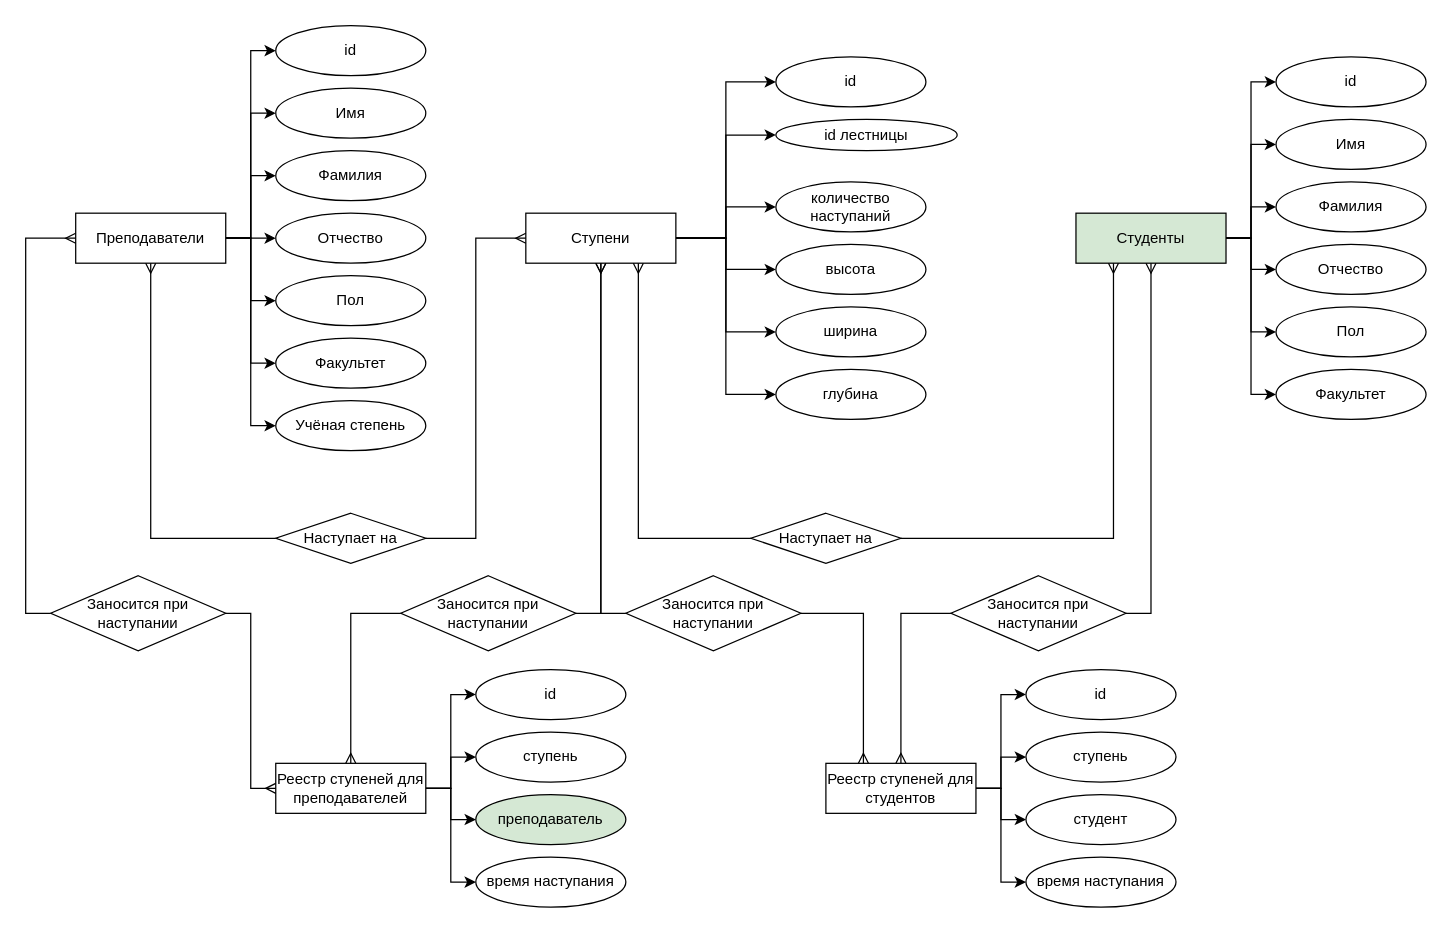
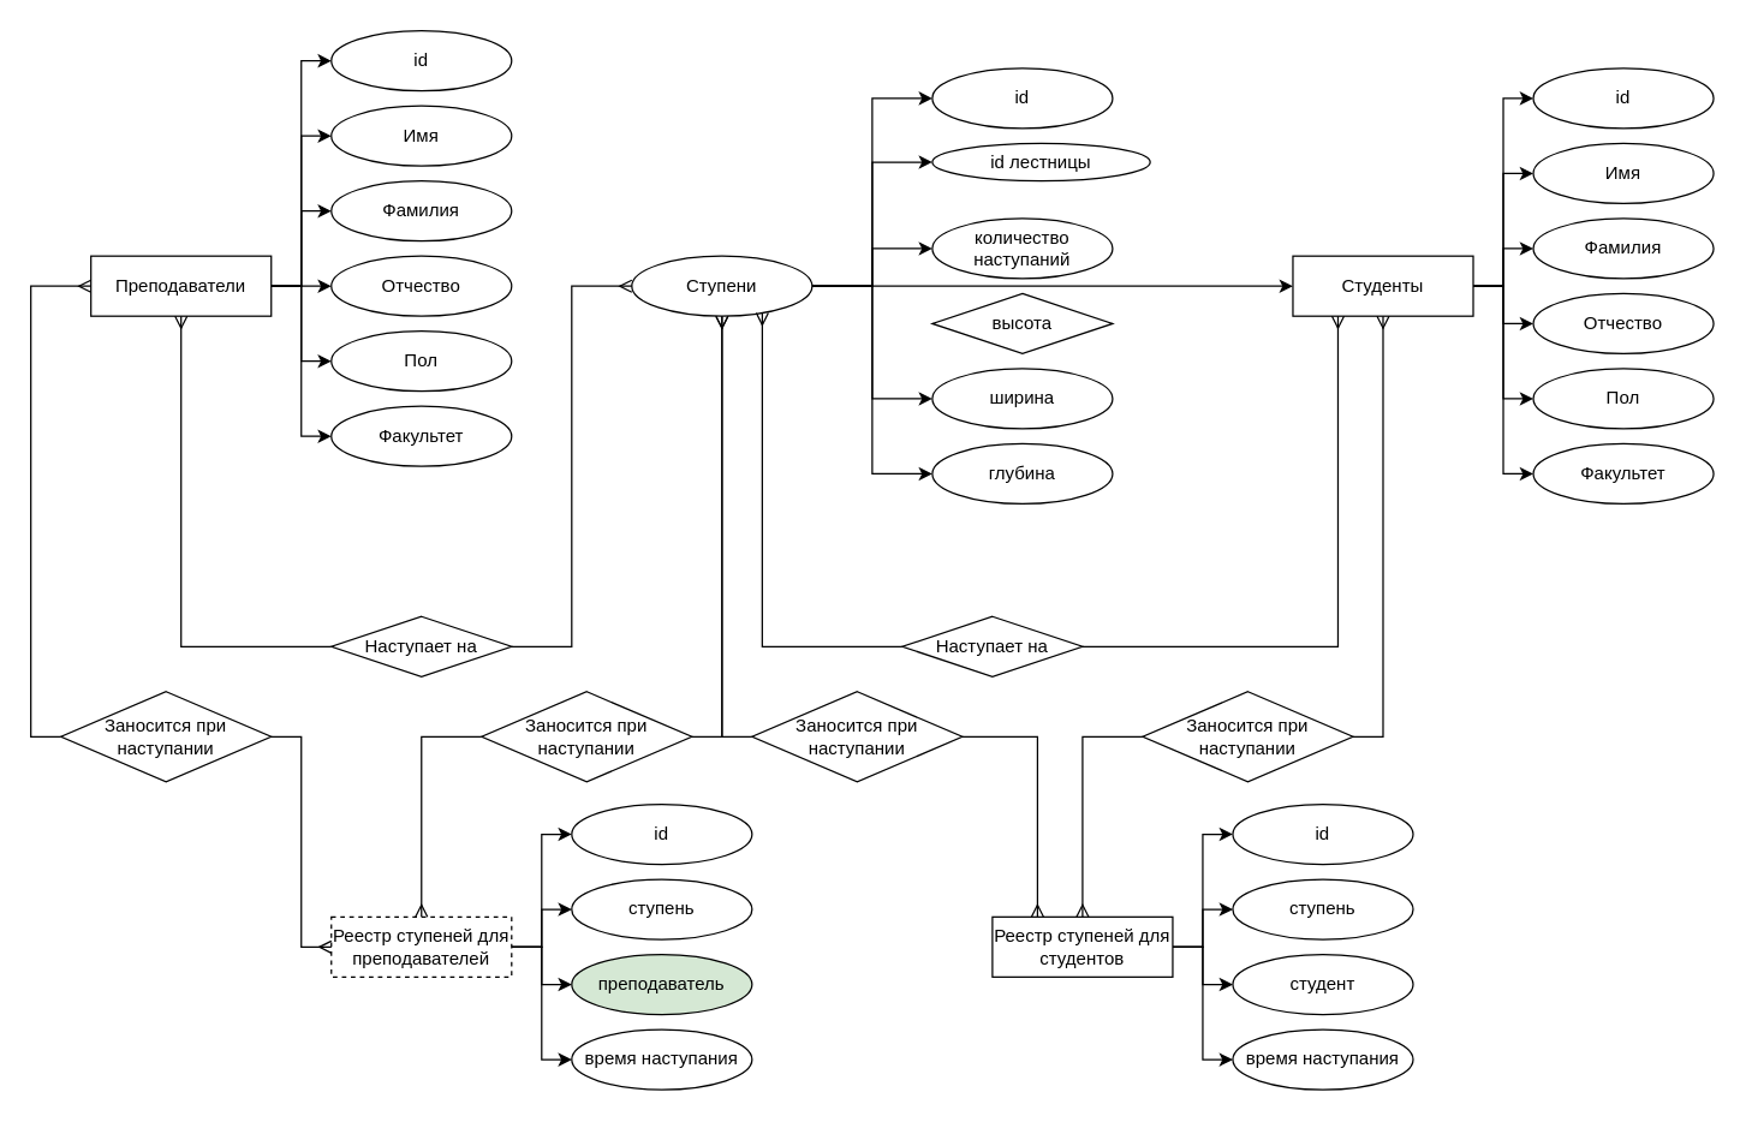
  <mxCell id="0" />
  <mxCell id="1" parent="0" />
  <mxCell id="2" style="edgeStyle=orthogonalEdgeStyle;rounded=0;orthogonalLoop=1;jettySize=auto;html=1;entryX=0;entryY=0.5;entryDx=0;entryDy=0;" parent="1" source="8" target="22" edge="1"><mxGeometry relative="1" as="geometry" /></mxCell>
  <mxCell id="3" style="edgeStyle=orthogonalEdgeStyle;rounded=0;orthogonalLoop=1;jettySize=auto;html=1;entryX=0;entryY=0.5;entryDx=0;entryDy=0;" parent="1" source="8" target="23" edge="1"><mxGeometry relative="1" as="geometry" /></mxCell>
  <mxCell id="4" style="edgeStyle=orthogonalEdgeStyle;rounded=0;orthogonalLoop=1;jettySize=auto;html=1;entryX=0;entryY=0.5;entryDx=0;entryDy=0;" parent="1" source="8" target="24" edge="1"><mxGeometry relative="1" as="geometry" /></mxCell>
  <mxCell id="5" style="edgeStyle=orthogonalEdgeStyle;rounded=0;orthogonalLoop=1;jettySize=auto;html=1;entryX=0;entryY=0.5;entryDx=0;entryDy=0;" parent="1" source="8" target="25" edge="1"><mxGeometry relative="1" as="geometry" /></mxCell>
  <mxCell id="6" style="edgeStyle=orthogonalEdgeStyle;rounded=0;orthogonalLoop=1;jettySize=auto;html=1;entryX=0;entryY=0.5;entryDx=0;entryDy=0;" parent="1" source="8" target="26" edge="1"><mxGeometry relative="1" as="geometry" /></mxCell>
  <mxCell id="7" style="edgeStyle=orthogonalEdgeStyle;rounded=0;orthogonalLoop=1;jettySize=auto;html=1;entryX=0;entryY=0.5;entryDx=0;entryDy=0;" parent="1" source="8" target="27" edge="1"><mxGeometry relative="1" as="geometry" /></mxCell>
- <mxCell id="8" value="Студенты&lt;br&gt;" style="rounded=0;whiteSpace=wrap;html=1;fillColor=#d5e8d4;" parent="1" vertex="1"><mxGeometry x="860" y="170" width="120" height="40" as="geometry" /></mxCell>
+ <mxCell id="8" value="Студенты&lt;br&gt;" style="rounded=0;whiteSpace=wrap;html=1;" parent="1" vertex="1"><mxGeometry x="860" y="170" width="120" height="40" as="geometry" /></mxCell>
  <mxCell id="9" style="edgeStyle=orthogonalEdgeStyle;rounded=0;orthogonalLoop=1;jettySize=auto;html=1;entryX=0;entryY=0.5;entryDx=0;entryDy=0;" parent="1" source="15" target="16" edge="1"><mxGeometry relative="1" as="geometry" /></mxCell>
  <mxCell id="10" style="edgeStyle=orthogonalEdgeStyle;rounded=0;orthogonalLoop=1;jettySize=auto;html=1;entryX=0;entryY=0.5;entryDx=0;entryDy=0;" parent="1" source="15" target="17" edge="1"><mxGeometry relative="1" as="geometry" /></mxCell>
  <mxCell id="11" style="edgeStyle=orthogonalEdgeStyle;rounded=0;orthogonalLoop=1;jettySize=auto;html=1;entryX=0;entryY=0.5;entryDx=0;entryDy=0;" parent="1" source="15" target="18" edge="1"><mxGeometry relative="1" as="geometry" /></mxCell>
- <mxCell id="12" style="edgeStyle=orthogonalEdgeStyle;rounded=0;orthogonalLoop=1;jettySize=auto;html=1;entryX=0;entryY=0.5;entryDx=0;entryDy=0;" parent="1" source="15" target="19" edge="1"><mxGeometry relative="1" as="geometry" /></mxCell>
+ <mxCell id="12" style="edgeStyle=orthogonalEdgeStyle;rounded=0;orthogonalLoop=1;jettySize=auto;html=1;" parent="1" source="15" target="8" edge="1"><mxGeometry relative="1" as="geometry" /></mxCell>
  <mxCell id="13" style="edgeStyle=orthogonalEdgeStyle;rounded=0;orthogonalLoop=1;jettySize=auto;html=1;entryX=0;entryY=0.5;entryDx=0;entryDy=0;" parent="1" source="15" target="20" edge="1"><mxGeometry relative="1" as="geometry" /></mxCell>
  <mxCell id="14" style="edgeStyle=orthogonalEdgeStyle;rounded=0;orthogonalLoop=1;jettySize=auto;html=1;entryX=0;entryY=0.5;entryDx=0;entryDy=0;" parent="1" source="15" target="21" edge="1"><mxGeometry relative="1" as="geometry" /></mxCell>
- <mxCell id="15" value="Ступени&lt;br&gt;" style="rounded=0;whiteSpace=wrap;html=1;" parent="1" vertex="1"><mxGeometry x="420" y="170" width="120" height="40" as="geometry" /></mxCell>
+ <mxCell id="15" value="Ступени&lt;br&gt;" style="ellipse;whiteSpace=wrap;html=1;" parent="1" vertex="1"><mxGeometry x="420" y="170" width="120" height="40" as="geometry" /></mxCell>
  <mxCell id="16" value="id" style="ellipse;whiteSpace=wrap;html=1;" parent="1" vertex="1"><mxGeometry x="620" y="45" width="120" height="40" as="geometry" /></mxCell>
  <mxCell id="17" value="id лестницы" style="ellipse;whiteSpace=wrap;html=1;" parent="1" vertex="1"><mxGeometry x="620" y="95" width="145" height="25" as="geometry" /></mxCell>
  <mxCell id="18" value="количество наступаний" style="ellipse;whiteSpace=wrap;html=1;" parent="1" vertex="1"><mxGeometry x="620" y="145" width="120" height="40" as="geometry" /></mxCell>
- <mxCell id="19" value="высота" style="ellipse;whiteSpace=wrap;html=1;" parent="1" vertex="1"><mxGeometry x="620" y="195" width="120" height="40" as="geometry" /></mxCell>
+ <mxCell id="19" value="высота" style="rhombus;whiteSpace=wrap;html=1;" parent="1" vertex="1"><mxGeometry x="620" y="195" width="120" height="40" as="geometry" /></mxCell>
  <mxCell id="20" value="ширина" style="ellipse;whiteSpace=wrap;html=1;" parent="1" vertex="1"><mxGeometry x="620" y="245" width="120" height="40" as="geometry" /></mxCell>
  <mxCell id="21" value="глубина" style="ellipse;whiteSpace=wrap;html=1;" parent="1" vertex="1"><mxGeometry x="620" y="295" width="120" height="40" as="geometry" /></mxCell>
  <mxCell id="22" value="id" style="ellipse;whiteSpace=wrap;html=1;" parent="1" vertex="1"><mxGeometry x="1020" y="45" width="120" height="40" as="geometry" /></mxCell>
  <mxCell id="23" value="Имя" style="ellipse;whiteSpace=wrap;html=1;" parent="1" vertex="1"><mxGeometry x="1020" y="95" width="120" height="40" as="geometry" /></mxCell>
  <mxCell id="24" value="Фамилия" style="ellipse;whiteSpace=wrap;html=1;" parent="1" vertex="1"><mxGeometry x="1020" y="145" width="120" height="40" as="geometry" /></mxCell>
  <mxCell id="25" value="Отчество" style="ellipse;whiteSpace=wrap;html=1;" parent="1" vertex="1"><mxGeometry x="1020" y="195" width="120" height="40" as="geometry" /></mxCell>
  <mxCell id="26" value="Пол" style="ellipse;whiteSpace=wrap;html=1;" parent="1" vertex="1"><mxGeometry x="1020" y="245" width="120" height="40" as="geometry" /></mxCell>
  <mxCell id="27" value="Факультет" style="ellipse;whiteSpace=wrap;html=1;" parent="1" vertex="1"><mxGeometry x="1020" y="295" width="120" height="40" as="geometry" /></mxCell>
  <mxCell id="28" style="edgeStyle=orthogonalEdgeStyle;rounded=0;orthogonalLoop=1;jettySize=auto;html=1;entryX=0;entryY=0.5;entryDx=0;entryDy=0;" parent="1" source="35" target="36" edge="1"><mxGeometry relative="1" as="geometry" /></mxCell>
  <mxCell id="29" style="edgeStyle=orthogonalEdgeStyle;rounded=0;orthogonalLoop=1;jettySize=auto;html=1;entryX=0;entryY=0.5;entryDx=0;entryDy=0;" parent="1" source="35" target="37" edge="1"><mxGeometry relative="1" as="geometry" /></mxCell>
  <mxCell id="30" style="edgeStyle=orthogonalEdgeStyle;rounded=0;orthogonalLoop=1;jettySize=auto;html=1;entryX=0;entryY=0.5;entryDx=0;entryDy=0;" parent="1" source="35" target="38" edge="1"><mxGeometry relative="1" as="geometry" /></mxCell>
  <mxCell id="31" style="edgeStyle=orthogonalEdgeStyle;rounded=0;orthogonalLoop=1;jettySize=auto;html=1;entryX=0;entryY=0.5;entryDx=0;entryDy=0;" parent="1" source="35" target="39" edge="1"><mxGeometry relative="1" as="geometry" /></mxCell>
  <mxCell id="32" style="edgeStyle=orthogonalEdgeStyle;rounded=0;orthogonalLoop=1;jettySize=auto;html=1;entryX=0;entryY=0.5;entryDx=0;entryDy=0;" parent="1" source="35" target="40" edge="1"><mxGeometry relative="1" as="geometry" /></mxCell>
  <mxCell id="33" style="edgeStyle=orthogonalEdgeStyle;rounded=0;orthogonalLoop=1;jettySize=auto;html=1;entryX=0;entryY=0.5;entryDx=0;entryDy=0;" parent="1" source="35" target="41" edge="1"><mxGeometry relative="1" as="geometry" /></mxCell>
- <mxCell id="34" style="edgeStyle=orthogonalEdgeStyle;rounded=0;orthogonalLoop=1;jettySize=auto;html=1;entryX=0;entryY=0.5;entryDx=0;entryDy=0;" parent="1" source="35" target="42" edge="1"><mxGeometry relative="1" as="geometry" /></mxCell>
  <mxCell id="35" value="Преподаватели" style="rounded=0;whiteSpace=wrap;html=1;" parent="1" vertex="1"><mxGeometry x="60" y="170" width="120" height="40" as="geometry" /></mxCell>
  <mxCell id="36" value="id" style="ellipse;whiteSpace=wrap;html=1;" parent="1" vertex="1"><mxGeometry x="220" y="20" width="120" height="40" as="geometry" /></mxCell>
  <mxCell id="37" value="Имя" style="ellipse;whiteSpace=wrap;html=1;" parent="1" vertex="1"><mxGeometry x="220" y="70" width="120" height="40" as="geometry" /></mxCell>
  <mxCell id="38" value="Фамилия" style="ellipse;whiteSpace=wrap;html=1;" parent="1" vertex="1"><mxGeometry x="220" y="120" width="120" height="40" as="geometry" /></mxCell>
  <mxCell id="39" value="Отчество" style="ellipse;whiteSpace=wrap;html=1;" parent="1" vertex="1"><mxGeometry x="220" y="170" width="120" height="40" as="geometry" /></mxCell>
  <mxCell id="40" value="Пол" style="ellipse;whiteSpace=wrap;html=1;" parent="1" vertex="1"><mxGeometry x="220" y="220" width="120" height="40" as="geometry" /></mxCell>
  <mxCell id="41" value="Факультет" style="ellipse;whiteSpace=wrap;html=1;" parent="1" vertex="1"><mxGeometry x="220" y="270" width="120" height="40" as="geometry" /></mxCell>
- <mxCell id="42" value="Учёная степень" style="ellipse;whiteSpace=wrap;html=1;" parent="1" vertex="1"><mxGeometry x="220" y="320" width="120" height="40" as="geometry" /></mxCell>
  <mxCell id="43" style="edgeStyle=orthogonalEdgeStyle;rounded=0;orthogonalLoop=1;jettySize=auto;html=1;entryX=0;entryY=0.5;entryDx=0;entryDy=0;" parent="1" source="47" target="48" edge="1"><mxGeometry relative="1" as="geometry" /></mxCell>
  <mxCell id="44" style="edgeStyle=orthogonalEdgeStyle;rounded=0;orthogonalLoop=1;jettySize=auto;html=1;entryX=0;entryY=0.5;entryDx=0;entryDy=0;" parent="1" source="47" target="49" edge="1"><mxGeometry relative="1" as="geometry" /></mxCell>
  <mxCell id="45" style="edgeStyle=orthogonalEdgeStyle;rounded=0;orthogonalLoop=1;jettySize=auto;html=1;entryX=0;entryY=0.5;entryDx=0;entryDy=0;" parent="1" source="47" target="50" edge="1"><mxGeometry relative="1" as="geometry" /></mxCell>
  <mxCell id="46" style="edgeStyle=orthogonalEdgeStyle;rounded=0;orthogonalLoop=1;jettySize=auto;html=1;entryX=0;entryY=0.5;entryDx=0;entryDy=0;" parent="1" source="47" target="51" edge="1"><mxGeometry relative="1" as="geometry" /></mxCell>
- <mxCell id="47" value="Реестр ступеней для преподавателей" style="rounded=0;whiteSpace=wrap;html=1;" parent="1" vertex="1"><mxGeometry x="220" y="610" width="120" height="40" as="geometry" /></mxCell>
+ <mxCell id="47" value="Реестр ступеней для преподавателей" style="rounded=0;whiteSpace=wrap;html=1;dashed=1;" parent="1" vertex="1"><mxGeometry x="220" y="610" width="120" height="40" as="geometry" /></mxCell>
  <mxCell id="48" value="id" style="ellipse;whiteSpace=wrap;html=1;" parent="1" vertex="1"><mxGeometry x="380" y="535" width="120" height="40" as="geometry" /></mxCell>
  <mxCell id="49" value="ступень" style="ellipse;whiteSpace=wrap;html=1;" parent="1" vertex="1"><mxGeometry x="380" y="585" width="120" height="40" as="geometry" /></mxCell>
  <mxCell id="50" value="преподаватель" style="ellipse;whiteSpace=wrap;html=1;fillColor=#d5e8d4;" parent="1" vertex="1"><mxGeometry x="380" y="635" width="120" height="40" as="geometry" /></mxCell>
  <mxCell id="51" value="время наступания" style="ellipse;whiteSpace=wrap;html=1;" parent="1" vertex="1"><mxGeometry x="380" y="685" width="120" height="40" as="geometry" /></mxCell>
  <mxCell id="52" style="edgeStyle=orthogonalEdgeStyle;rounded=0;orthogonalLoop=1;jettySize=auto;html=1;entryX=0;entryY=0.5;entryDx=0;entryDy=0;" parent="1" source="56" target="57" edge="1"><mxGeometry relative="1" as="geometry" /></mxCell>
  <mxCell id="53" style="edgeStyle=orthogonalEdgeStyle;rounded=0;orthogonalLoop=1;jettySize=auto;html=1;entryX=0;entryY=0.5;entryDx=0;entryDy=0;" parent="1" source="56" target="58" edge="1"><mxGeometry relative="1" as="geometry" /></mxCell>
  <mxCell id="54" style="edgeStyle=orthogonalEdgeStyle;rounded=0;orthogonalLoop=1;jettySize=auto;html=1;entryX=0;entryY=0.5;entryDx=0;entryDy=0;" parent="1" source="56" target="59" edge="1"><mxGeometry relative="1" as="geometry" /></mxCell>
  <mxCell id="55" style="edgeStyle=orthogonalEdgeStyle;rounded=0;orthogonalLoop=1;jettySize=auto;html=1;entryX=0;entryY=0.5;entryDx=0;entryDy=0;" parent="1" source="56" target="60" edge="1"><mxGeometry relative="1" as="geometry" /></mxCell>
  <mxCell id="56" value="Реестр ступеней для студентов" style="rounded=0;whiteSpace=wrap;html=1;" parent="1" vertex="1"><mxGeometry x="660" y="610" width="120" height="40" as="geometry" /></mxCell>
  <mxCell id="57" value="id" style="ellipse;whiteSpace=wrap;html=1;" parent="1" vertex="1"><mxGeometry x="820" y="535" width="120" height="40" as="geometry" /></mxCell>
  <mxCell id="58" value="ступень" style="ellipse;whiteSpace=wrap;html=1;" parent="1" vertex="1"><mxGeometry x="820" y="585" width="120" height="40" as="geometry" /></mxCell>
  <mxCell id="59" value="студент" style="ellipse;whiteSpace=wrap;html=1;" parent="1" vertex="1"><mxGeometry x="820" y="635" width="120" height="40" as="geometry" /></mxCell>
  <mxCell id="60" value="время наступания" style="ellipse;whiteSpace=wrap;html=1;" parent="1" vertex="1"><mxGeometry x="820" y="685" width="120" height="40" as="geometry" /></mxCell>
  <mxCell id="61" style="edgeStyle=orthogonalEdgeStyle;rounded=0;orthogonalLoop=1;jettySize=auto;html=1;entryX=0;entryY=0.5;entryDx=0;entryDy=0;endArrow=ERmany;endFill=0;" edge="1" parent="1" source="63" target="15"><mxGeometry relative="1" as="geometry" /></mxCell>
  <mxCell id="62" style="edgeStyle=orthogonalEdgeStyle;rounded=0;orthogonalLoop=1;jettySize=auto;html=1;entryX=0.5;entryY=1;entryDx=0;entryDy=0;endArrow=ERmany;endFill=0;" edge="1" parent="1" source="63" target="35"><mxGeometry relative="1" as="geometry" /></mxCell>
  <mxCell id="63" value="Наступает на" style="rhombus;whiteSpace=wrap;html=1;" vertex="1" parent="1"><mxGeometry x="220" y="410" width="120" height="40" as="geometry" /></mxCell>
  <mxCell id="64" style="edgeStyle=orthogonalEdgeStyle;rounded=0;orthogonalLoop=1;jettySize=auto;html=1;entryX=0.75;entryY=1;entryDx=0;entryDy=0;endArrow=ERmany;endFill=0;" edge="1" parent="1" source="66" target="15"><mxGeometry relative="1" as="geometry" /></mxCell>
  <mxCell id="65" style="edgeStyle=orthogonalEdgeStyle;rounded=0;orthogonalLoop=1;jettySize=auto;html=1;entryX=0.25;entryY=1;entryDx=0;entryDy=0;endArrow=ERmany;endFill=0;" edge="1" parent="1" source="66" target="8"><mxGeometry relative="1" as="geometry" /></mxCell>
  <mxCell id="66" value="Наступает на" style="rhombus;whiteSpace=wrap;html=1;" vertex="1" parent="1"><mxGeometry x="600" y="410" width="120" height="40" as="geometry" /></mxCell>
  <mxCell id="67" style="edgeStyle=orthogonalEdgeStyle;rounded=0;orthogonalLoop=1;jettySize=auto;html=1;entryX=0;entryY=0.5;entryDx=0;entryDy=0;endArrow=ERmany;endFill=0;" edge="1" parent="1" source="69" target="47"><mxGeometry relative="1" as="geometry" /></mxCell>
  <mxCell id="68" style="edgeStyle=orthogonalEdgeStyle;rounded=0;orthogonalLoop=1;jettySize=auto;html=1;entryX=0;entryY=0.5;entryDx=0;entryDy=0;endArrow=ERmany;endFill=0;" edge="1" parent="1" source="69" target="35"><mxGeometry relative="1" as="geometry"><Array as="points"><mxPoint x="20" y="490" /><mxPoint x="20" y="190" /></Array></mxGeometry></mxCell>
  <mxCell id="69" value="Заносится при наступании" style="rhombus;whiteSpace=wrap;html=1;" vertex="1" parent="1"><mxGeometry x="40" y="460" width="140" height="60" as="geometry" /></mxCell>
  <mxCell id="70" style="edgeStyle=orthogonalEdgeStyle;rounded=0;orthogonalLoop=1;jettySize=auto;html=1;entryX=0.5;entryY=1;entryDx=0;entryDy=0;endArrow=ERmany;endFill=0;" edge="1" parent="1" source="72" target="8"><mxGeometry relative="1" as="geometry"><Array as="points"><mxPoint x="920" y="490" /></Array></mxGeometry></mxCell>
  <mxCell id="71" style="edgeStyle=orthogonalEdgeStyle;rounded=0;orthogonalLoop=1;jettySize=auto;html=1;entryX=0.5;entryY=0;entryDx=0;entryDy=0;endArrow=ERmany;endFill=0;" edge="1" parent="1" source="72" target="56"><mxGeometry relative="1" as="geometry"><Array as="points"><mxPoint x="720" y="490" /></Array></mxGeometry></mxCell>
  <mxCell id="72" value="Заносится при наступании" style="rhombus;whiteSpace=wrap;html=1;" vertex="1" parent="1"><mxGeometry x="760" y="460" width="140" height="60" as="geometry" /></mxCell>
  <mxCell id="73" style="edgeStyle=orthogonalEdgeStyle;rounded=0;orthogonalLoop=1;jettySize=auto;html=1;entryX=0.5;entryY=1;entryDx=0;entryDy=0;endArrow=ERmany;endFill=0;" edge="1" parent="1" source="75" target="15"><mxGeometry relative="1" as="geometry"><Array as="points"><mxPoint x="480" y="490" /></Array></mxGeometry></mxCell>
  <mxCell id="74" style="edgeStyle=orthogonalEdgeStyle;rounded=0;orthogonalLoop=1;jettySize=auto;html=1;entryX=0.5;entryY=0;entryDx=0;entryDy=0;endArrow=ERmany;endFill=0;" edge="1" parent="1" source="75" target="47"><mxGeometry relative="1" as="geometry"><Array as="points"><mxPoint x="280" y="490" /></Array></mxGeometry></mxCell>
  <mxCell id="75" value="Заносится при наступании" style="rhombus;whiteSpace=wrap;html=1;" vertex="1" parent="1"><mxGeometry x="320" y="460" width="140" height="60" as="geometry" /></mxCell>
  <mxCell id="76" style="edgeStyle=orthogonalEdgeStyle;rounded=0;orthogonalLoop=1;jettySize=auto;html=1;entryX=0.5;entryY=1;entryDx=0;entryDy=0;endArrow=ERmany;endFill=0;" edge="1" parent="1" source="78" target="15"><mxGeometry relative="1" as="geometry"><Array as="points"><mxPoint x="480" y="490" /></Array></mxGeometry></mxCell>
  <mxCell id="77" style="edgeStyle=orthogonalEdgeStyle;rounded=0;orthogonalLoop=1;jettySize=auto;html=1;entryX=0.25;entryY=0;entryDx=0;entryDy=0;endArrow=ERmany;endFill=0;" edge="1" parent="1" source="78" target="56"><mxGeometry relative="1" as="geometry" /></mxCell>
  <mxCell id="78" value="Заносится при наступании" style="rhombus;whiteSpace=wrap;html=1;" vertex="1" parent="1"><mxGeometry x="500" y="460" width="140" height="60" as="geometry" /></mxCell>
